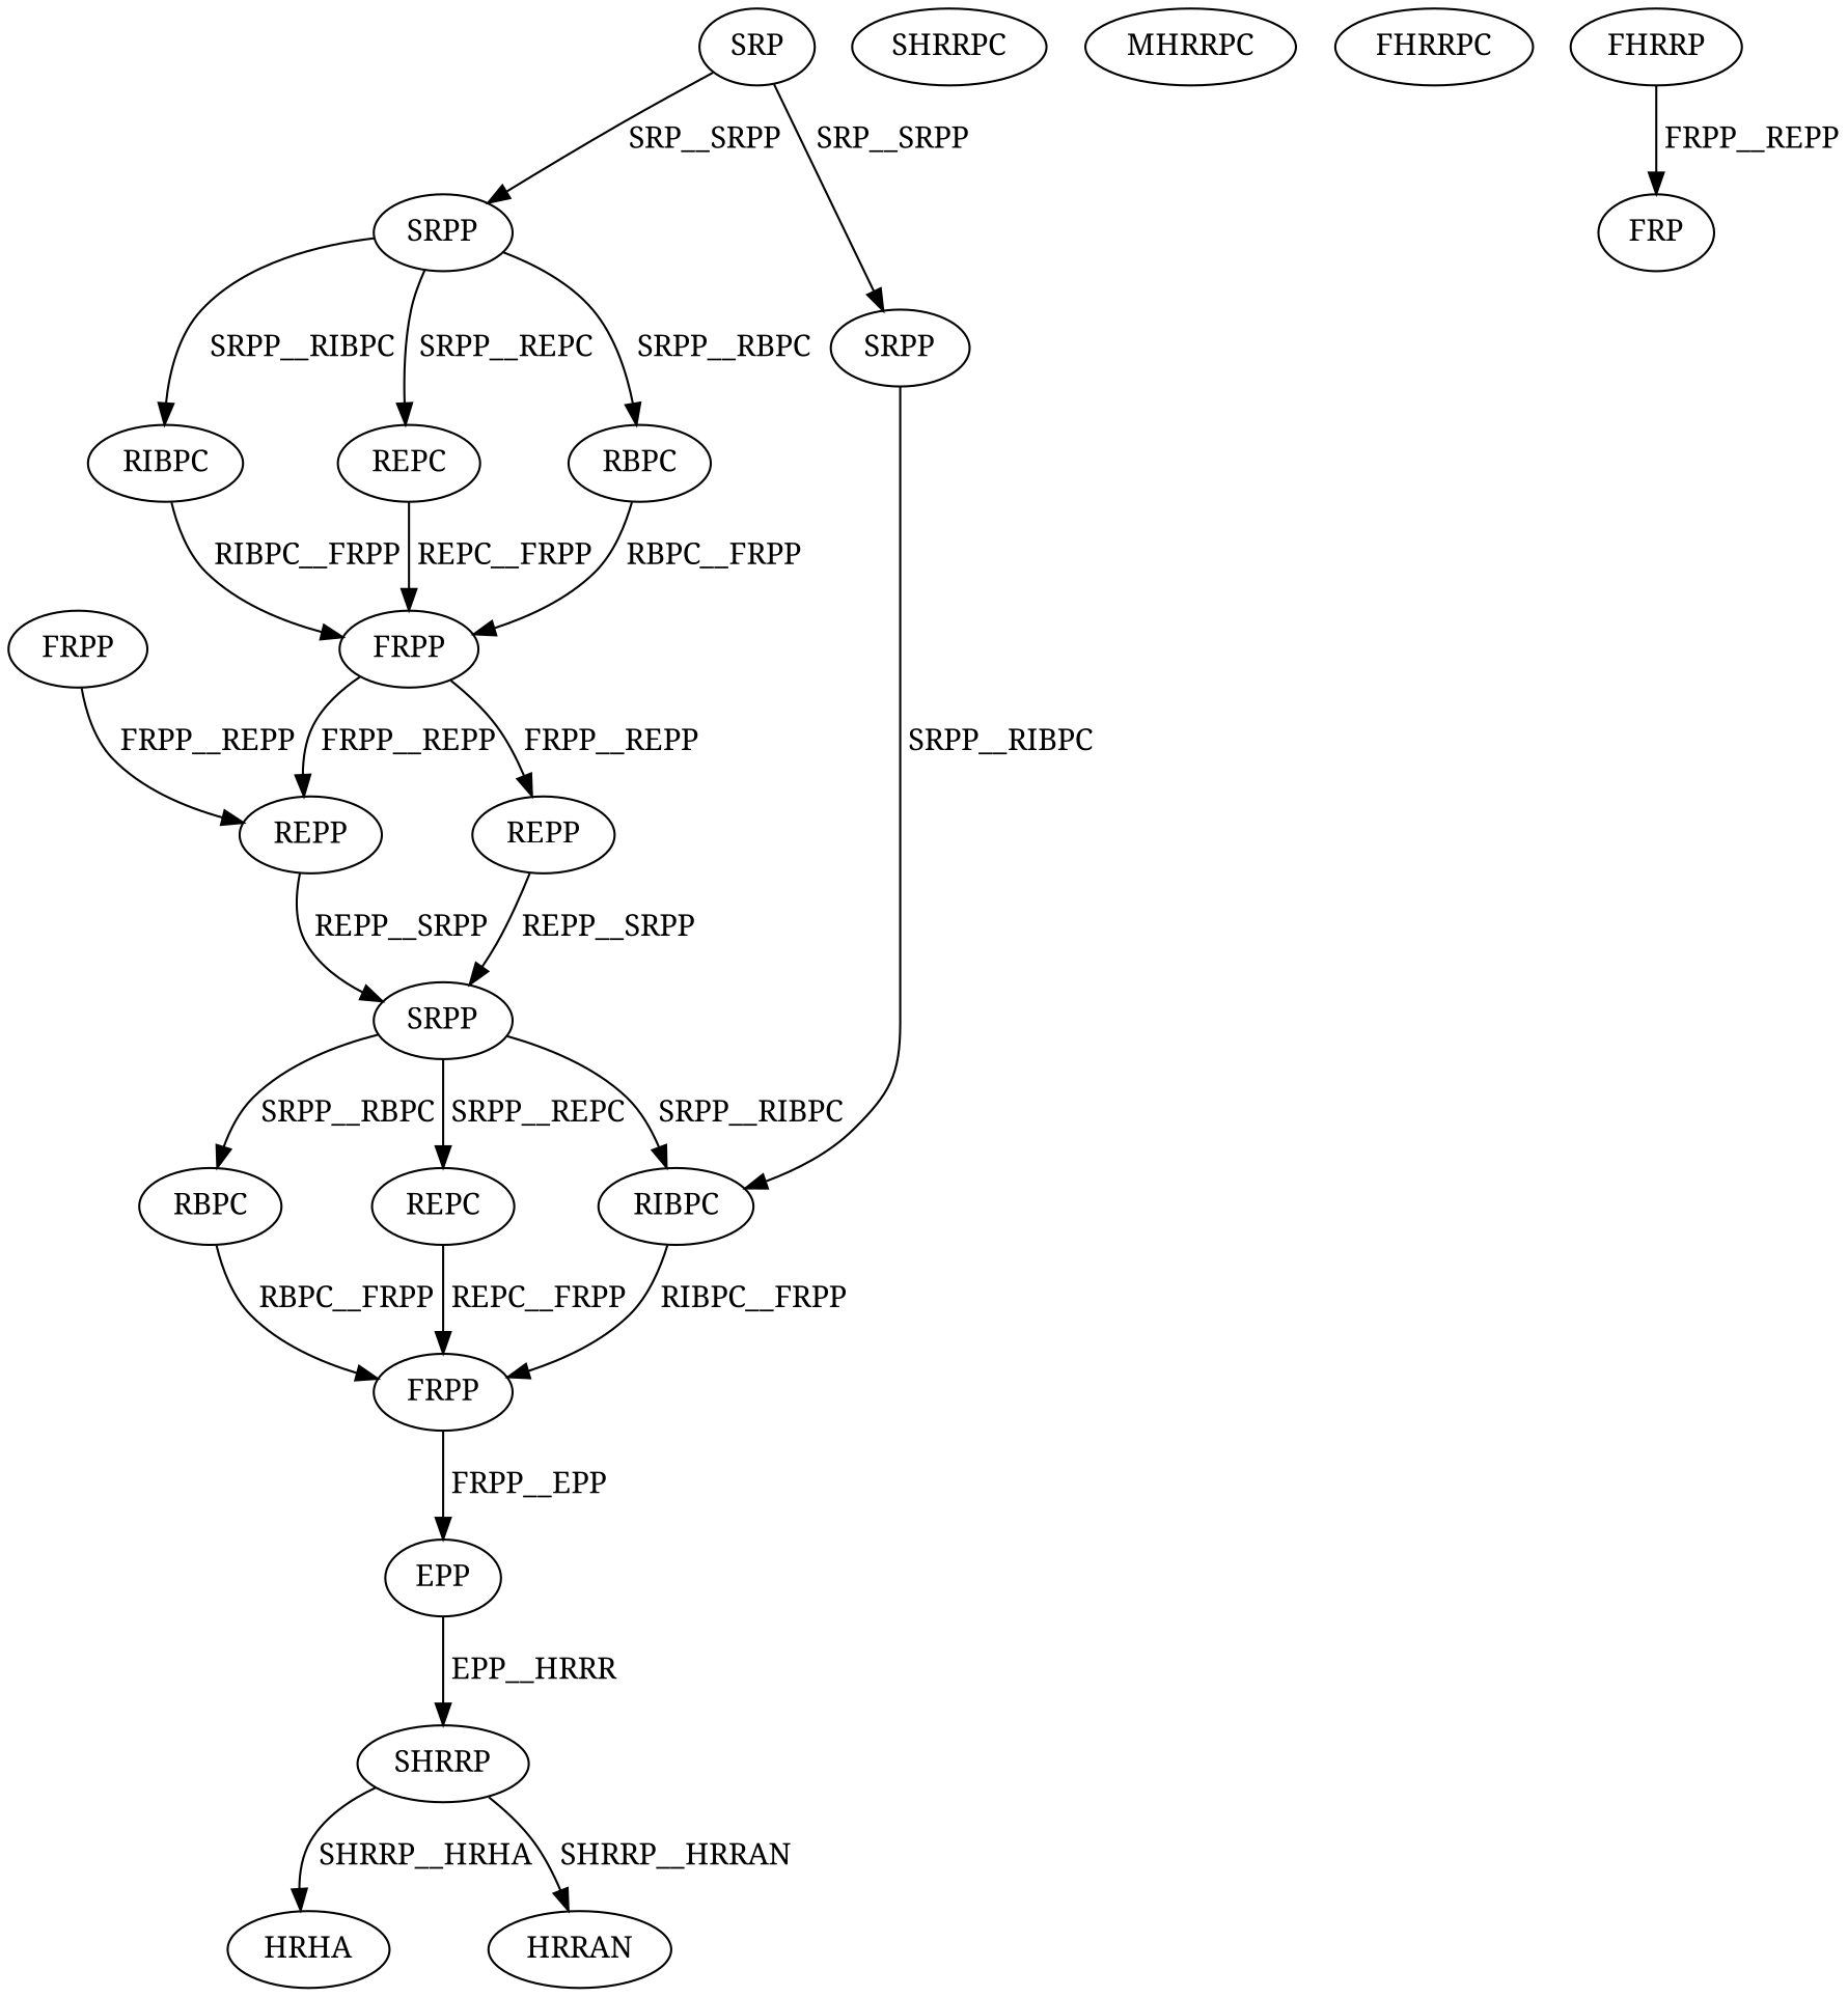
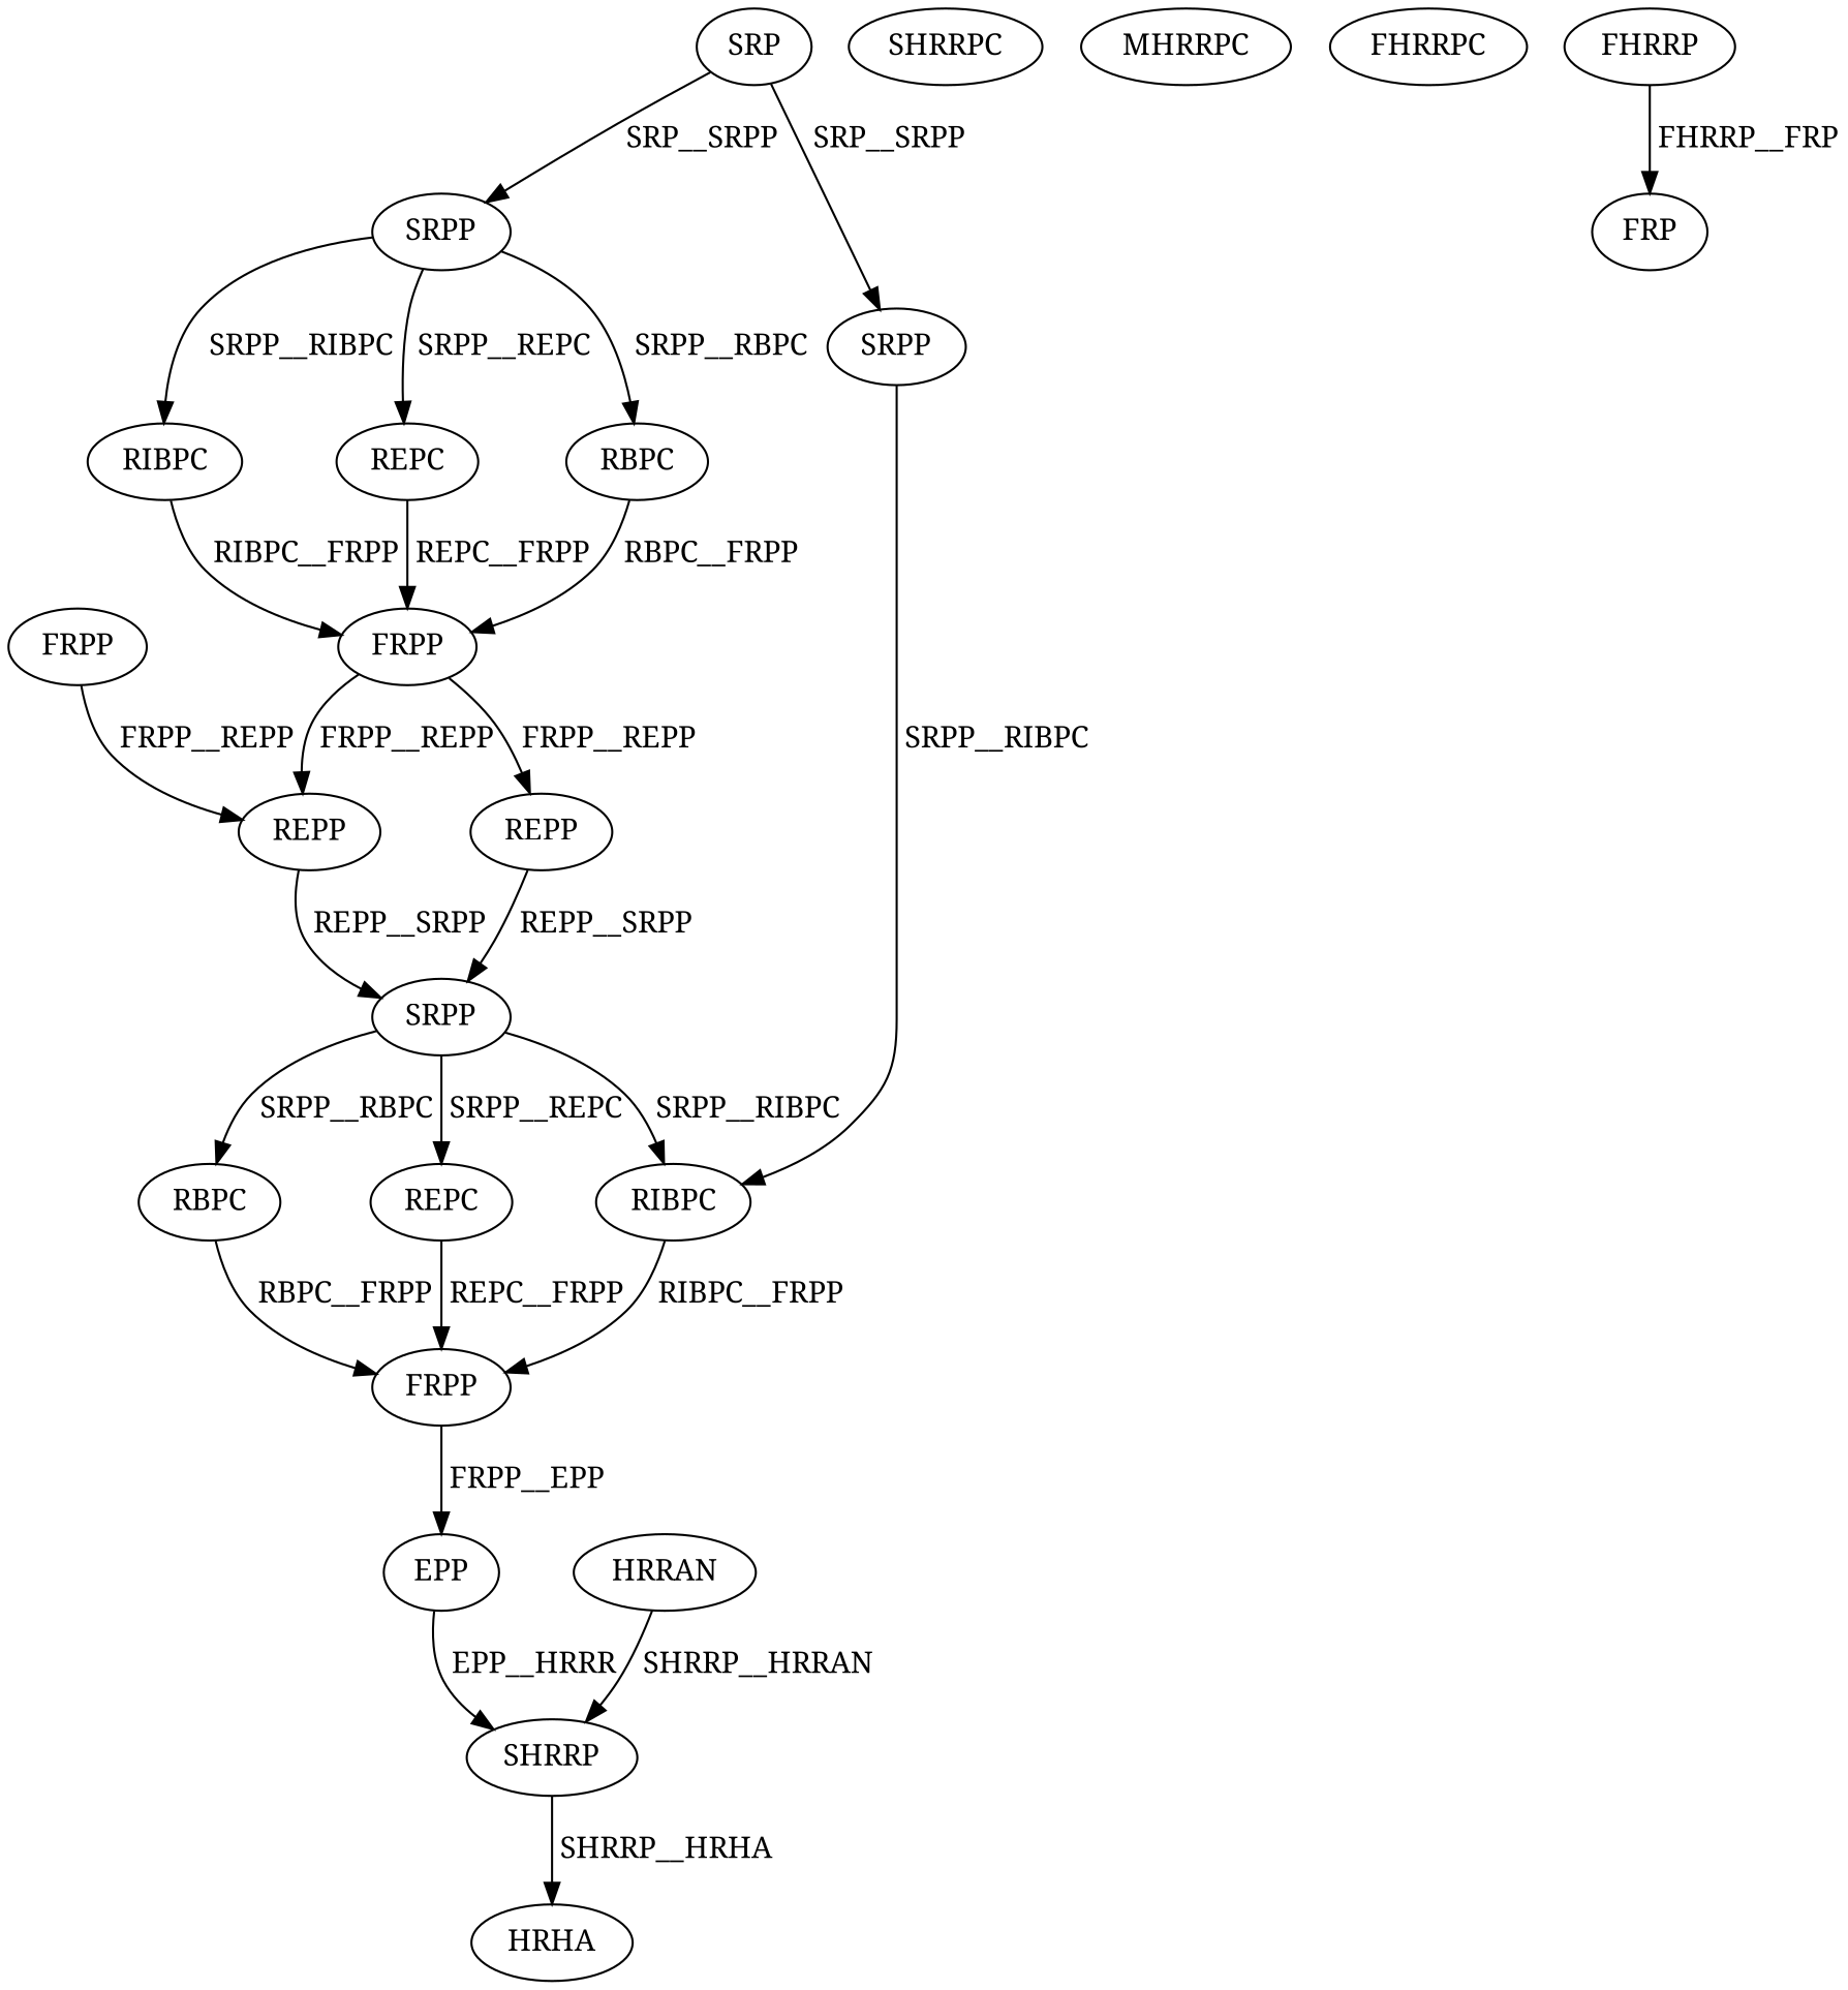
  digraph {
    fontname="Noto Serif"
    node [color=black fontcolor=black fontname="Noto Serif"]
    edge [color=black fontcolor=black fontname="Noto Serif"]
    n1 [label=SRP]
    n2 [label=SRPP]
    n3 [label=SRPP]
    n4 [label=REPC]
    n5 [label=RBPC]
    n6 [label=RIBPC]
    n7 [label=RIBPC]
    n8 [label=FRPP]
    n9 [label=FRPP]
    n10 [label=REPP]
    n11 [label=SRPP]
    n12 [label=REPP]
    n13 [label=FRPP]
    n14 [label=RBPC]
    n15 [label=REPC]
    n16 [label=EPP]
    n17 [label=SHRRP]
    n18 [label=HRHA]
    n19 [label=HRRAN]
    n20 [label=SHRRPC]
    n21 [label=MHRRPC]
    n22 [label=FHRRPC]
    n23 [label=FHRRP]
    n24 [label=FRP]
    n1 -> n2 [label=" SRP__SRPP"]
    n1 -> n3 [label=" SRP__SRPP"]
    n2 -> n4 [label=" SRPP__REPC"]
    n2 -> n5 [label=" SRPP__RBPC"]
    n2 -> n6 [label=" SRPP__RIBPC"]
    n3 -> n7 [label=" SRPP__RIBPC"]
    n4 -> n8 [label=" REPC__FRPP"]
    n5 -> n8 [label=" RBPC__FRPP"]
    n6 -> n8 [label=" RIBPC__FRPP"]
    n7 -> n13 [label=" RIBPC__FRPP"]
    n8 -> n10 [label=" FRPP__REPP"]
    n8 -> n12 [label=" FRPP__REPP"]
    n9 -> n10 [label=" FRPP__REPP"]
    n10 -> n11 [label=" REPP__SRPP"]
    n11 -> n7 [label=" SRPP__RIBPC"]
    n11 -> n14 [label=" SRPP__RBPC"]
    n11 -> n15 [label=" SRPP__REPC"]
    n12 -> n11 [label=" REPP__SRPP"]
    n13 -> n16 [label=" FRPP__EPP"]
    n14 -> n13 [label=" RBPC__FRPP"]
    n15 -> n13 [label=" REPC__FRPP"]
    n16 -> n17 [label=" EPP__HRRR"]
    n17 -> n18 [label=" SHRRP__HRHA"]
-   n17 -> n19 [label=" SHRRP__HRRAN"]
-   n23 -> n24 [label=" FRPP__REPP"]
+   n19 -> n17 [label=" SHRRP__HRRAN"]
+   n23 -> n24 [label=" FHRRP__FRP"]
  }
